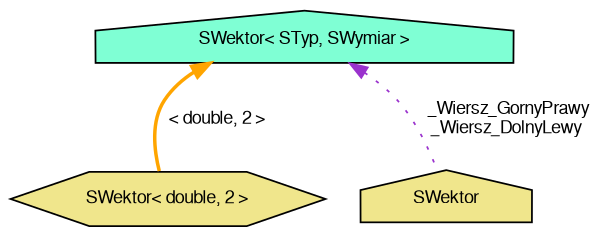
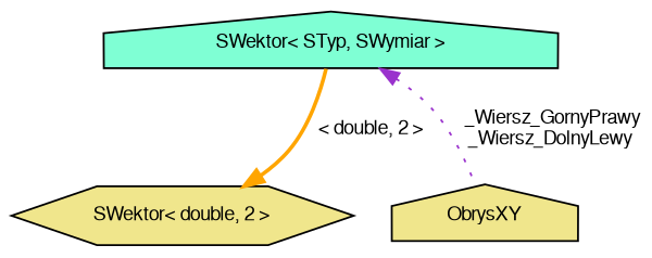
  digraph {
    node [color=black fillcolor=khaki fontname=FreeSans fontsize=10 shape=house style=filled]
    edge [dir=back fontname=FreeSans fontsize=10 labelfontname=FreeSans labelfontsize=10]
-   n1 [fontcolor=black height=0.2 label=SWektor width=0.4]
+   n1 [fontcolor=black height=0.2 label=ObrysXY width=0.4]
    n2 [height=0.2 label="SWektor\< double, 2 \>" shape=hexagon width=0.4]
    n3 [fillcolor=aquamarine height=0.2 label="SWektor\< STyp, SWymiar \>" width=0.4]
    n3 -> n1 [color=darkorchid3 label=" _Wiersz_GornyPrawy\n_Wiersz_DolnyLewy" style=dotted]
-   n3 -> n2 [color=orange label=" \< double, 2 \>" style=bold]
+   n2 -> n3 [color=orange label=" \< double, 2 \>" style=bold]
  }
